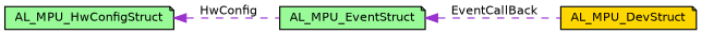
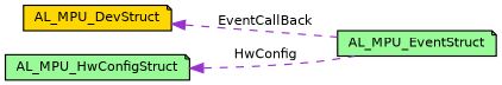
  digraph {
    rankdir=LR
    node [color=black fillcolor=palegreen fontname=Helvetica fontsize=10 shape=note style=filled]
    edge [color=darkorchid3 dir=back fontname=Helvetica fontsize=10 labelfontname=Helvetica labelfontsize=10 style=dashed]
    n1 [fillcolor=gold fontcolor=black height=0.2 label=AL_MPU_DevStruct width=0.4]
    n2 [height=0.2 label=AL_MPU_HwConfigStruct width=0.4]
    n3 [height=0.2 label=AL_MPU_EventStruct width=0.4]
    n2 -> n3 [label=" HwConfig"]
-   n3 -> n1 [label=" EventCallBack"]
+   n1 -> n3 [label=" EventCallBack"]
  }
